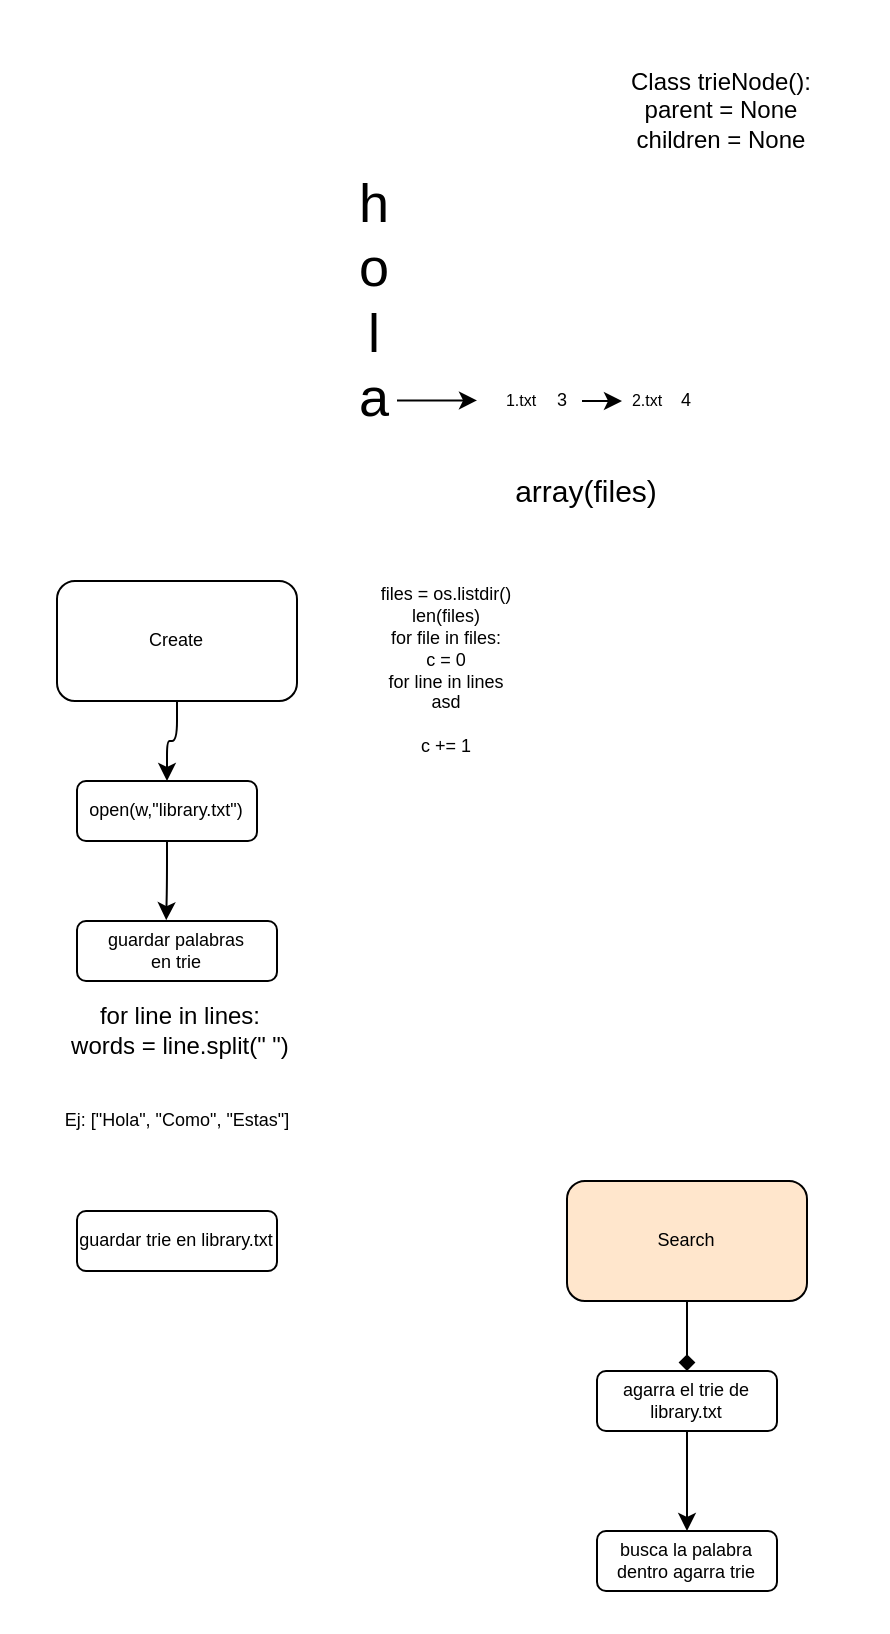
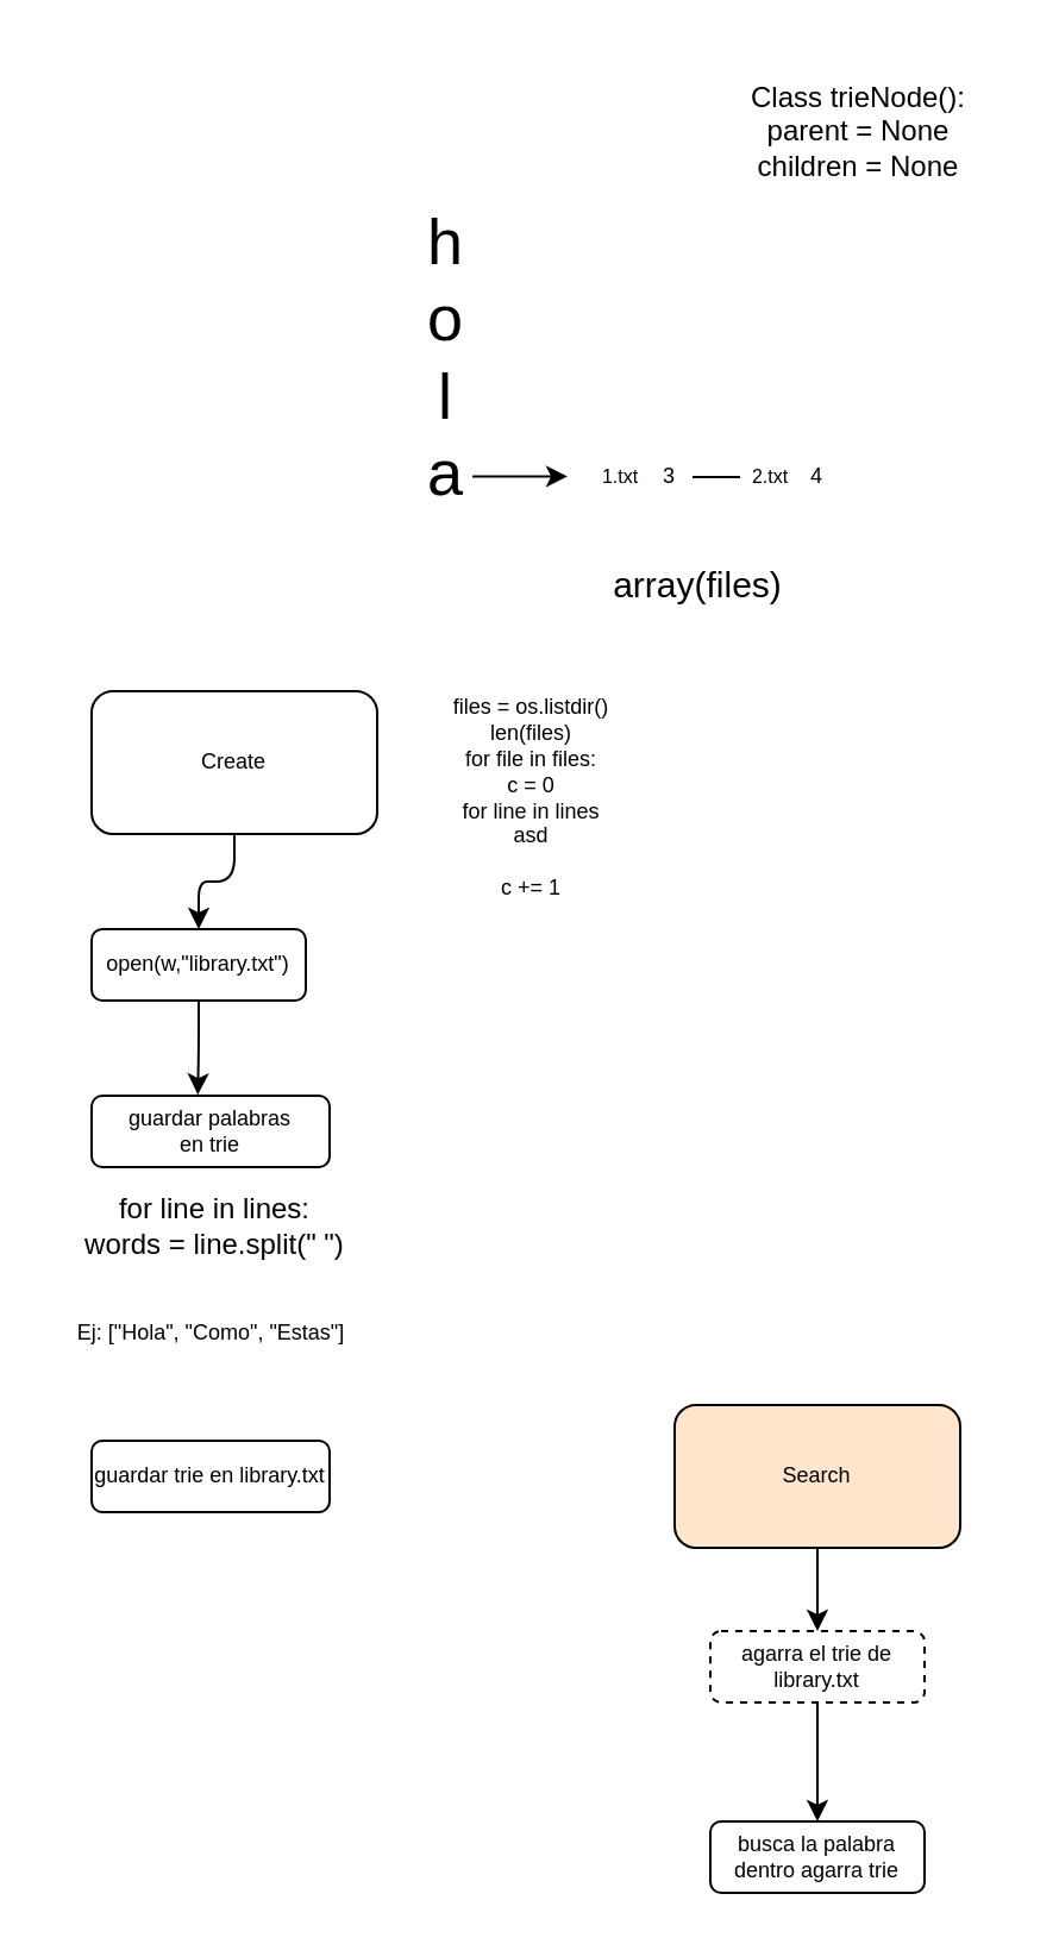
  <mxCell id="0" />
  <mxCell id="1" parent="0" />
  <mxCell id="2" value="h&lt;br style=&quot;font-size: 27px;&quot;&gt;o&lt;br style=&quot;font-size: 27px;&quot;&gt;l&lt;br style=&quot;font-size: 27px;&quot;&gt;a" style="text;html=1;strokeColor=none;fillColor=none;align=center;verticalAlign=middle;whiteSpace=wrap;fontSize=27;rounded=1;" vertex="1" parent="1"><mxGeometry x="141.75" y="90" width="90" height="120" as="geometry" /></mxCell>
  <mxCell id="3" value="" style="endArrow=classic;html=1;fontSize=27;" edge="1" parent="1"><mxGeometry width="50" height="50" relative="1" as="geometry"><mxPoint x="198" y="199.71" as="sourcePoint" /><mxPoint x="238" y="199.71" as="targetPoint" /></mxGeometry></mxCell>
  <mxCell id="4" value="array(files)" style="text;html=1;strokeColor=none;fillColor=none;align=center;verticalAlign=middle;whiteSpace=wrap;fontSize=15;rounded=1;" vertex="1" parent="1"><mxGeometry x="273" y="235" width="40" height="20" as="geometry" /></mxCell>
  <mxCell id="5" value="1.txt" style="text;html=1;strokeColor=none;fillColor=none;align=center;verticalAlign=middle;whiteSpace=wrap;fontSize=8;rounded=1;" vertex="1" parent="1"><mxGeometry x="248" y="190" width="25" height="20" as="geometry" /></mxCell>
- <mxCell id="6" style="edgeStyle=orthogonalEdgeStyle;orthogonalLoop=1;jettySize=auto;html=1;fontSize=9;" edge="1" parent="1" source="7" target="8"><mxGeometry relative="1" as="geometry" /></mxCell>
+ <mxCell id="6" style="edgeStyle=orthogonalEdgeStyle;orthogonalLoop=1;jettySize=auto;html=1;fontSize=9;endArrow=none;" edge="1" parent="1" source="7" target="8"><mxGeometry relative="1" as="geometry" /></mxCell>
  <mxCell id="7" value="3" style="text;html=1;strokeColor=none;fillColor=none;align=center;verticalAlign=middle;whiteSpace=wrap;fontSize=9;rounded=1;" vertex="1" parent="1"><mxGeometry x="270.5" y="190" width="20" height="20" as="geometry" /></mxCell>
  <mxCell id="8" value="2.txt" style="text;html=1;strokeColor=none;fillColor=none;align=center;verticalAlign=middle;whiteSpace=wrap;fontSize=8;rounded=1;" vertex="1" parent="1"><mxGeometry x="310.5" y="190" width="25" height="20" as="geometry" /></mxCell>
  <mxCell id="9" value="4" style="text;html=1;strokeColor=none;fillColor=none;align=center;verticalAlign=middle;whiteSpace=wrap;fontSize=9;rounded=1;" vertex="1" parent="1"><mxGeometry x="333" y="190" width="20" height="20" as="geometry" /></mxCell>
  <mxCell id="10" value="files = os.listdir()&lt;br&gt;len(files)&lt;br&gt;for file in files:&lt;br&gt;c = 0&lt;br&gt;for line in lines&lt;br&gt;asd&lt;br&gt;&lt;br&gt;c += 1" style="text;html=1;strokeColor=none;fillColor=none;align=center;verticalAlign=middle;whiteSpace=wrap;fontSize=9;rounded=1;" vertex="1" parent="1"><mxGeometry x="163" y="290" width="120" height="90" as="geometry" /></mxCell>
  <mxCell id="11" style="edgeStyle=orthogonalEdgeStyle;orthogonalLoop=1;jettySize=auto;html=1;fontSize=9;" edge="1" parent="1" source="12" target="16"><mxGeometry relative="1" as="geometry" /></mxCell>
- <mxCell id="12" value="Create" style="whiteSpace=wrap;html=1;fontSize=9;rounded=1;" vertex="1" parent="1"><mxGeometry x="28" y="290" width="120" height="60" as="geometry" /></mxCell>
- <mxCell id="13" style="edgeStyle=orthogonalEdgeStyle;orthogonalLoop=1;jettySize=auto;html=1;exitX=0.5;exitY=1;exitDx=0;exitDy=0;entryX=0.5;entryY=0;entryDx=0;entryDy=0;endArrow=diamond;" edge="1" parent="1" source="14" target="20"><mxGeometry relative="1" as="geometry" /></mxCell>
+ <mxCell id="12" value="Create" style="whiteSpace=wrap;html=1;fontSize=9;rounded=1;" vertex="1" parent="1"><mxGeometry x="38" y="290" width="120" height="60" as="geometry" /></mxCell>
+ <mxCell id="13" style="edgeStyle=orthogonalEdgeStyle;orthogonalLoop=1;jettySize=auto;html=1;exitX=0.5;exitY=1;exitDx=0;exitDy=0;entryX=0.5;entryY=0;entryDx=0;entryDy=0;" edge="1" parent="1" source="14" target="20"><mxGeometry relative="1" as="geometry" /></mxCell>
  <mxCell id="14" value="Search" style="whiteSpace=wrap;html=1;fontSize=9;rounded=1;fillColor=#ffe6cc;" vertex="1" parent="1"><mxGeometry x="283" y="590" width="120" height="60" as="geometry" /></mxCell>
  <mxCell id="15" style="edgeStyle=orthogonalEdgeStyle;orthogonalLoop=1;jettySize=auto;html=1;entryX=0.446;entryY=-0.014;entryDx=0;entryDy=0;entryPerimeter=0;fontSize=9;" edge="1" parent="1" source="16" target="17"><mxGeometry relative="1" as="geometry" /></mxCell>
  <mxCell id="16" value="open(w,&quot;library.txt&quot;)" style="whiteSpace=wrap;html=1;fontSize=9;rounded=1;" vertex="1" parent="1"><mxGeometry x="38" y="390" width="90" height="30" as="geometry" /></mxCell>
  <mxCell id="17" value="guardar palabras&lt;br&gt;en trie" style="whiteSpace=wrap;html=1;fontSize=9;rounded=1;" vertex="1" parent="1"><mxGeometry x="38" y="460" width="100" height="30" as="geometry" /></mxCell>
  <mxCell id="18" value="guardar trie en library.txt" style="whiteSpace=wrap;html=1;fontSize=9;rounded=1;" vertex="1" parent="1"><mxGeometry x="38" y="605" width="100" height="30" as="geometry" /></mxCell>
  <mxCell id="19" style="edgeStyle=orthogonalEdgeStyle;orthogonalLoop=1;jettySize=auto;html=1;exitX=0.5;exitY=1;exitDx=0;exitDy=0;entryX=0.5;entryY=0;entryDx=0;entryDy=0;" edge="1" parent="1" source="20" target="21"><mxGeometry relative="1" as="geometry" /></mxCell>
- <mxCell id="20" value="agarra el trie de library.txt" style="whiteSpace=wrap;html=1;fontSize=9;rounded=1;" vertex="1" parent="1"><mxGeometry x="298" y="685" width="90" height="30" as="geometry" /></mxCell>
+ <mxCell id="20" value="agarra el trie de library.txt" style="whiteSpace=wrap;html=1;fontSize=9;rounded=1;dashed=1;" vertex="1" parent="1"><mxGeometry x="298" y="685" width="90" height="30" as="geometry" /></mxCell>
  <mxCell id="21" value="busca la palabra dentro agarra trie" style="whiteSpace=wrap;html=1;fontSize=9;rounded=1;" vertex="1" parent="1"><mxGeometry x="298" y="765" width="90" height="30" as="geometry" /></mxCell>
  <mxCell id="22" value="for line in lines:&lt;br&gt;words = line.split(&quot; &quot;)" style="text;html=1;strokeColor=none;fillColor=none;align=center;verticalAlign=middle;whiteSpace=wrap;rounded=1;" vertex="1" parent="1"><mxGeometry x="20.5" y="470" width="137.5" height="90" as="geometry" /></mxCell>
  <mxCell id="23" value="Ej: [&quot;Hola&quot;, &quot;Como&quot;, &quot;Estas&quot;]" style="text;html=1;strokeColor=none;fillColor=none;align=center;verticalAlign=middle;whiteSpace=wrap;fontSize=9;rounded=1;" vertex="1" parent="1"><mxGeometry x="21.75" y="550" width="132.5" height="20" as="geometry" /></mxCell>
  <mxCell id="24" value="Class trieNode():&lt;br&gt;parent = None&lt;br&gt;children = None&lt;br&gt;" style="text;html=1;strokeColor=none;fillColor=none;align=center;verticalAlign=middle;whiteSpace=wrap;rounded=0;" vertex="1" parent="1"><mxGeometry x="298" y="20" width="125" height="70" as="geometry" /></mxCell>
